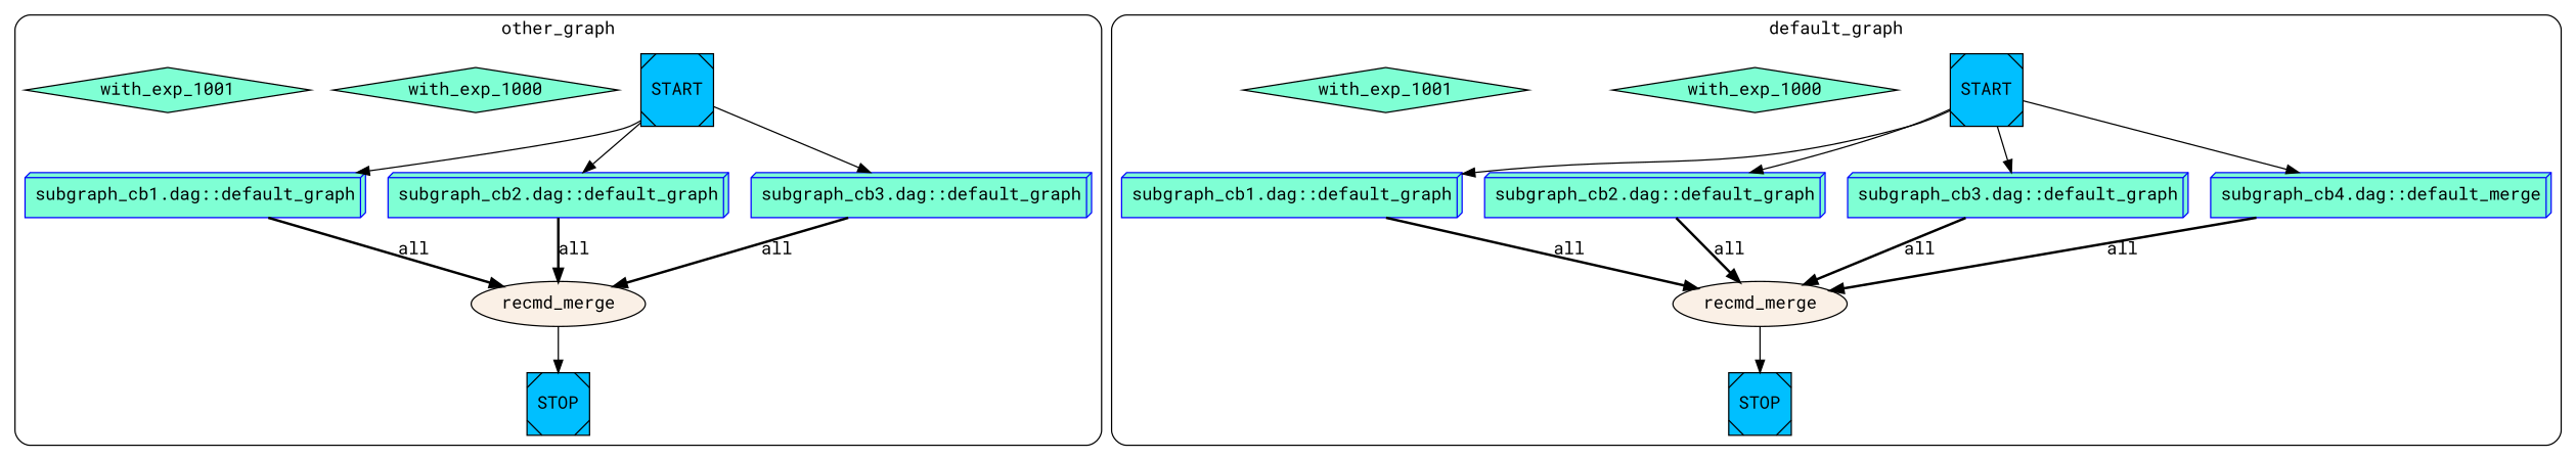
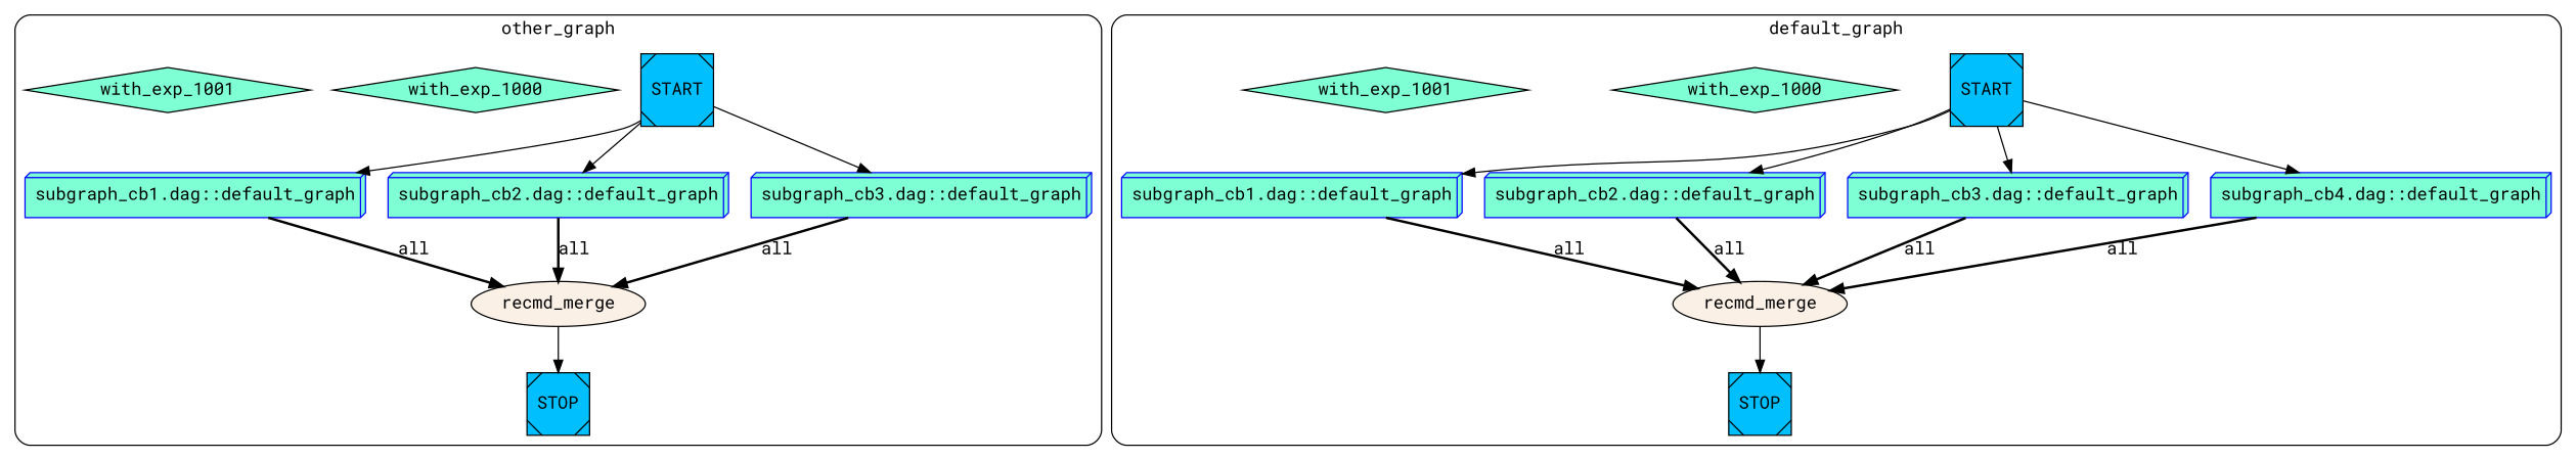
  digraph {
    rankdir=TB
    fontname="Roboto Mono"
    node [color=black fillcolor=aquamarine shape=box3d style=filled fontname="Roboto Mono"]
    edge [fontname="Roboto Mono"]
    n1 [fillcolor=deepskyblue label=START shape=Msquare]
    n2 [color=blue label="subgraph_cb1.dag::default_graph"]
    n3 [color=blue label="subgraph_cb2.dag::default_graph"]
    n4 [color=blue label="subgraph_cb3.dag::default_graph"]
    n5 [fillcolor=deepskyblue label=STOP shape=Msquare]
    n6 [fillcolor=linen label=recmd_merge shape=""]
    n7 [label=with_exp_1000 shape=diamond]
    n8 [label=with_exp_1001 shape=diamond]
    n9 [fillcolor=deepskyblue label=START shape=Msquare]
    n10 [color=blue label="subgraph_cb1.dag::default_graph"]
    n11 [color=blue label="subgraph_cb2.dag::default_graph"]
    n12 [color=blue label="subgraph_cb3.dag::default_graph"]
-   n13 [color=blue label="subgraph_cb4.dag::default_merge"]
+   n13 [color=blue label="subgraph_cb4.dag::default_graph"]
    n14 [fillcolor=deepskyblue label=STOP shape=Msquare]
    n15 [fillcolor=linen label=recmd_merge shape=""]
    n16 [label=with_exp_1000 shape=diamond]
    n17 [label=with_exp_1001 shape=diamond]
    subgraph cluster_1 {
      label=other_graph
      style=rounded
      n1
      n2
      n3
      n4
      n5
      n6
      n7
      n8
    }
    subgraph cluster_2 {
      label=default_graph
      style=rounded
      n9
      n10
      n11
      n12
      n13
      n14
      n15
      n16
      n17
    }
    n1 -> n2
    n1 -> n3
    n1 -> n4
    n2 -> n6 [label=all style=bold]
    n3 -> n6 [label=all style=bold]
    n4 -> n6 [label=all style=bold]
    n6 -> n5
    n9 -> n10
    n9 -> n11
    n9 -> n12
    n9 -> n13
    n10 -> n15 [label=all style=bold]
    n11 -> n15 [label=all style=bold]
    n12 -> n15 [label=all style=bold]
    n13 -> n15 [label=all style=bold]
    n15 -> n14
  }
